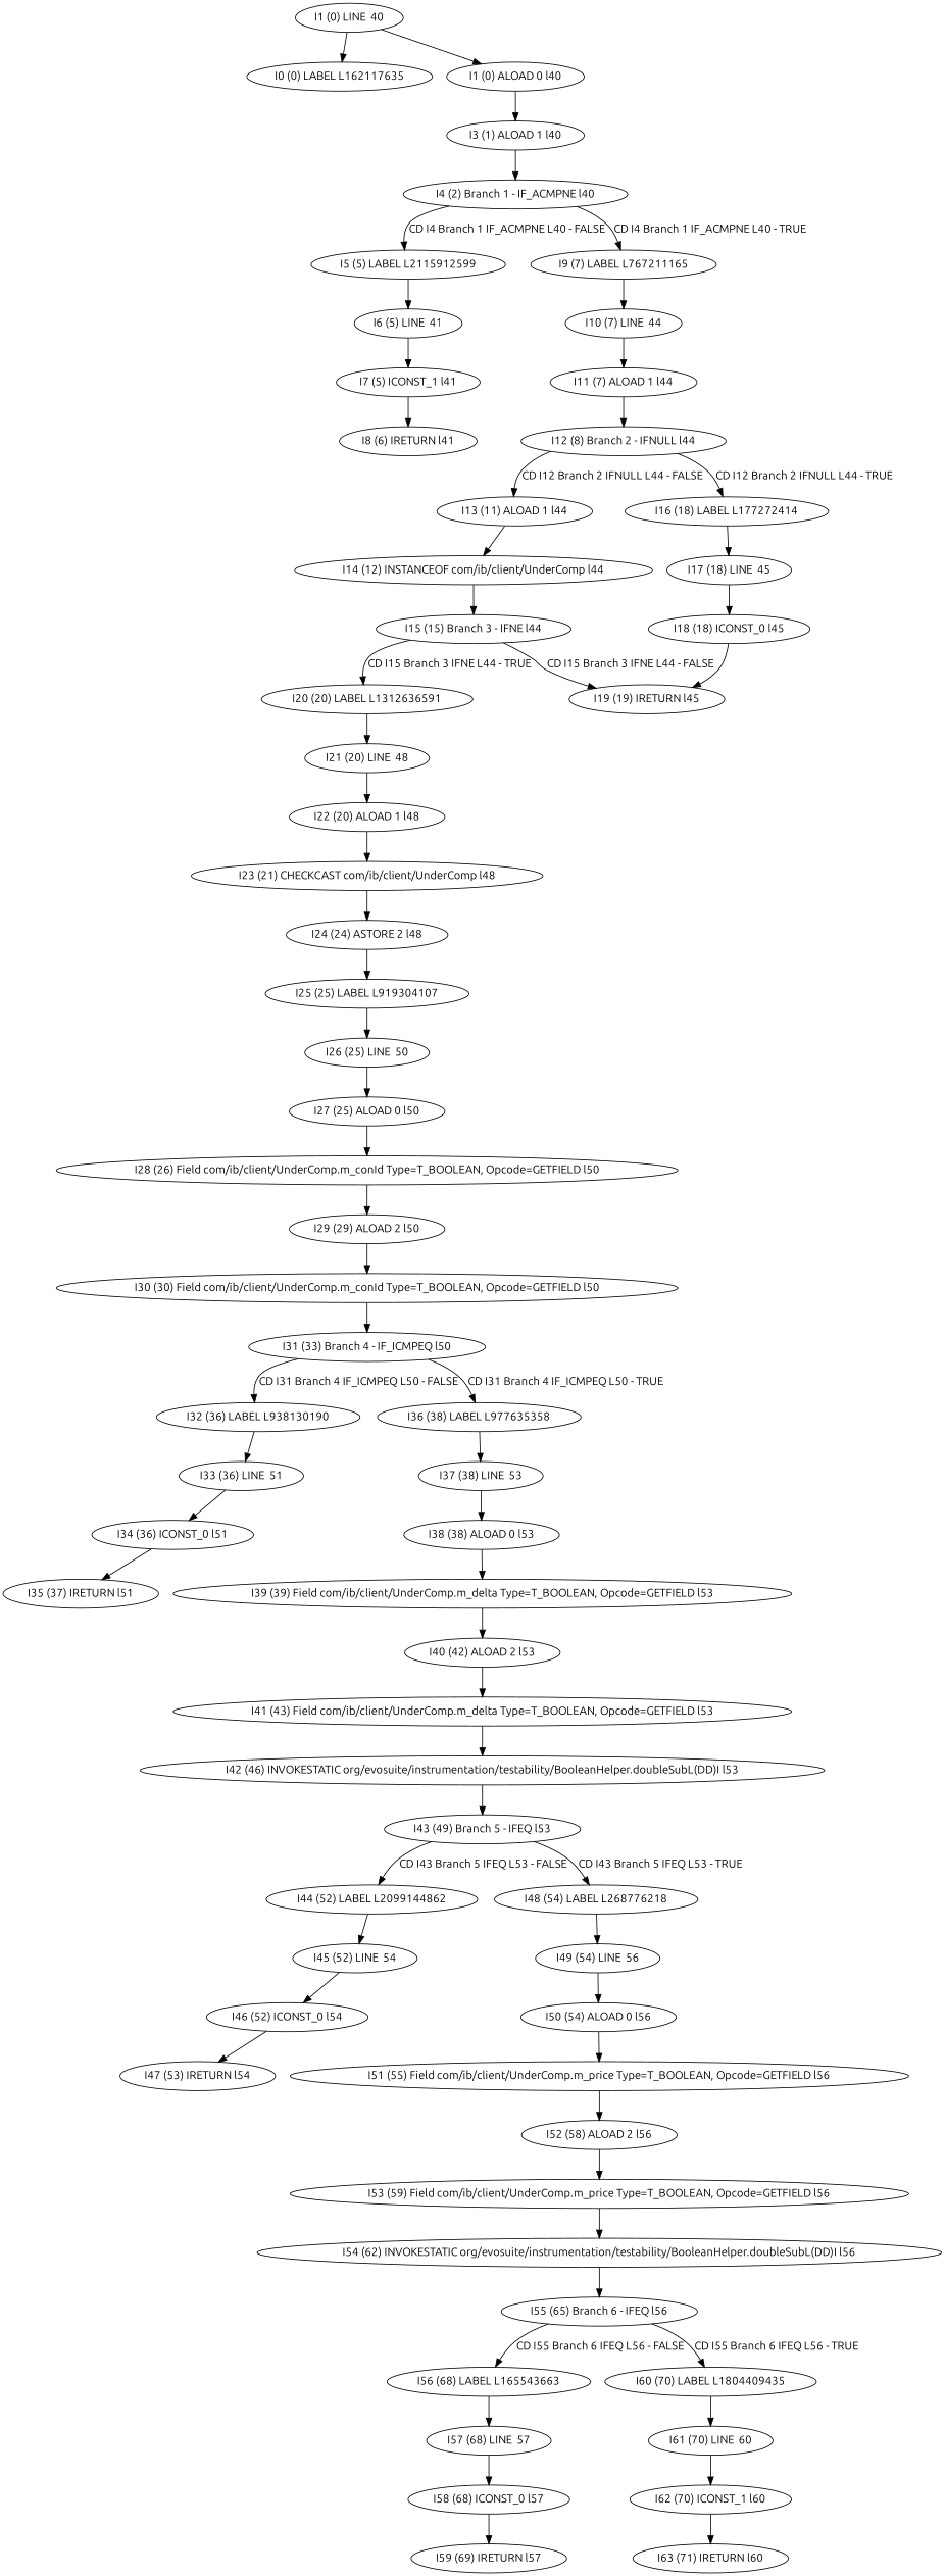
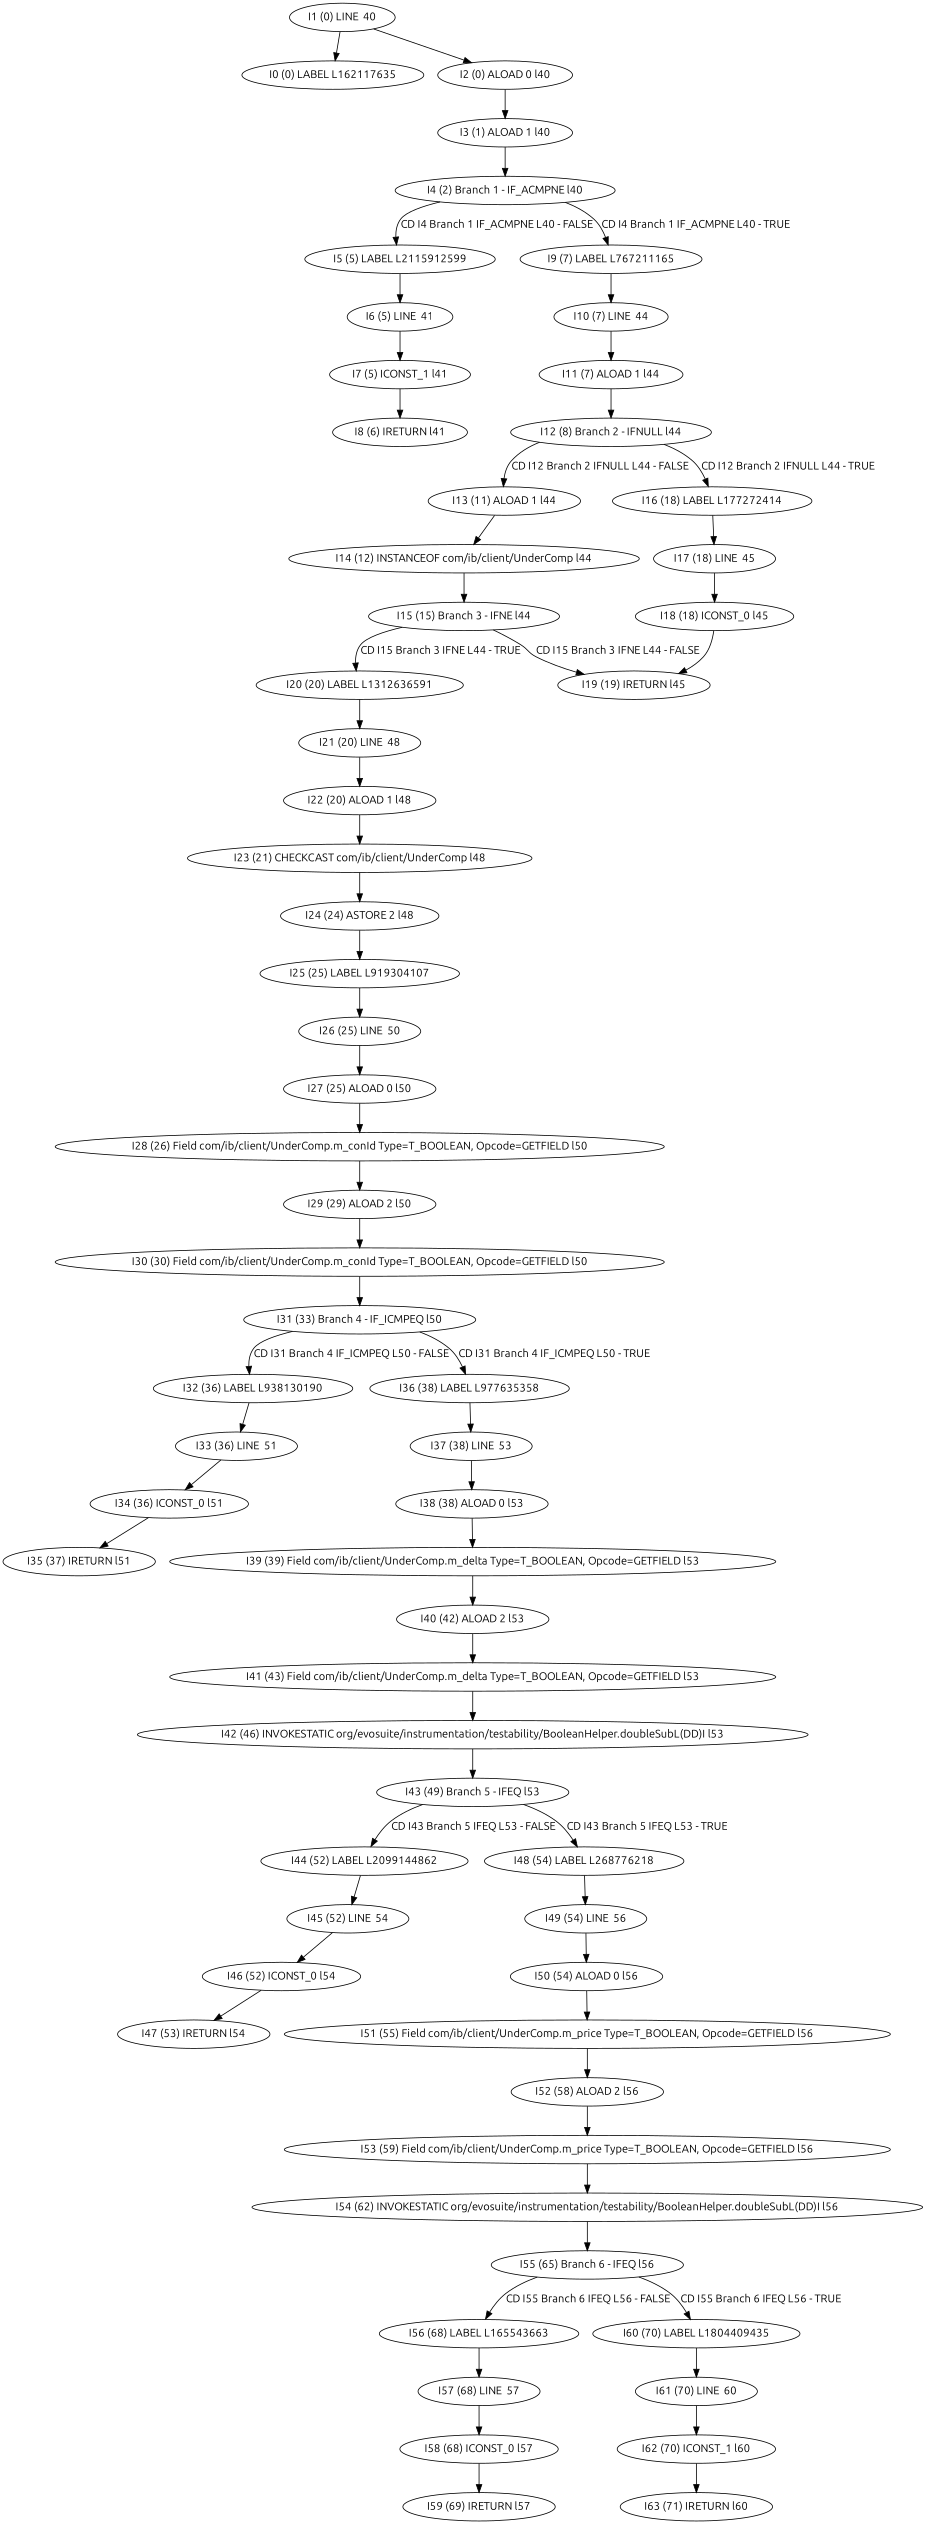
  digraph {
    fontname=Ubuntu
    node [fontname=Ubuntu]
    edge [fontname=Ubuntu]
    n1 [label="I0 (0) LABEL L162117635"]
    n2 [label="I1 (0) LINE  40"]
-   n3 [label="I1 (0) ALOAD 0 l40"]
+   n3 [label="I2 (0) ALOAD 0 l40"]
    n4 [label="I3 (1) ALOAD 1 l40"]
    n5 [label="I4 (2) Branch 1 - IF_ACMPNE l40"]
    n6 [label="I5 (5) LABEL L2115912599"]
    n7 [label="I9 (7) LABEL L767211165"]
    n8 [label="I6 (5) LINE  41"]
    n9 [label="I10 (7) LINE  44"]
    n10 [label="I7 (5) ICONST_1 l41"]
    n11 [label="I8 (6) IRETURN l41"]
    n12 [label="I11 (7) ALOAD 1 l44"]
    n13 [label="I12 (8) Branch 2 - IFNULL l44"]
    n14 [label="I13 (11) ALOAD 1 l44"]
    n15 [label="I16 (18) LABEL L177272414"]
    n16 [label="I14 (12) INSTANCEOF com/ib/client/UnderComp l44"]
    n17 [label="I17 (18) LINE  45"]
    n18 [label="I15 (15) Branch 3 - IFNE l44"]
    n19 [label="I20 (20) LABEL L1312636591"]
    n20 [label="I19 (19) IRETURN l45"]
    n21 [label="I21 (20) LINE  48"]
    n22 [label="I18 (18) ICONST_0 l45"]
    n23 [label="I22 (20) ALOAD 1 l48"]
    n24 [label="I23 (21) CHECKCAST com/ib/client/UnderComp l48"]
    n25 [label="I24 (24) ASTORE 2 l48"]
    n26 [label="I25 (25) LABEL L919304107"]
    n27 [label="I26 (25) LINE  50"]
    n28 [label="I27 (25) ALOAD 0 l50"]
    n29 [label="I28 (26) Field com/ib/client/UnderComp.m_conId Type=T_BOOLEAN, Opcode=GETFIELD l50"]
    n30 [label="I29 (29) ALOAD 2 l50"]
    n31 [label="I30 (30) Field com/ib/client/UnderComp.m_conId Type=T_BOOLEAN, Opcode=GETFIELD l50"]
    n32 [label="I31 (33) Branch 4 - IF_ICMPEQ l50"]
    n33 [label="I32 (36) LABEL L938130190"]
    n34 [label="I36 (38) LABEL L977635358"]
    n35 [label="I33 (36) LINE  51"]
    n36 [label="I37 (38) LINE  53"]
    n37 [label="I34 (36) ICONST_0 l51"]
    n38 [label="I35 (37) IRETURN l51"]
    n39 [label="I38 (38) ALOAD 0 l53"]
    n40 [label="I39 (39) Field com/ib/client/UnderComp.m_delta Type=T_BOOLEAN, Opcode=GETFIELD l53"]
    n41 [label="I40 (42) ALOAD 2 l53"]
    n42 [label="I41 (43) Field com/ib/client/UnderComp.m_delta Type=T_BOOLEAN, Opcode=GETFIELD l53"]
    n43 [label="I42 (46) INVOKESTATIC org/evosuite/instrumentation/testability/BooleanHelper.doubleSubL(DD)I l53"]
    n44 [label="I43 (49) Branch 5 - IFEQ l53"]
    n45 [label="I44 (52) LABEL L2099144862"]
    n46 [label="I48 (54) LABEL L268776218"]
    n47 [label="I45 (52) LINE  54"]
    n48 [label="I49 (54) LINE  56"]
    n49 [label="I46 (52) ICONST_0 l54"]
    n50 [label="I47 (53) IRETURN l54"]
    n51 [label="I50 (54) ALOAD 0 l56"]
    n52 [label="I51 (55) Field com/ib/client/UnderComp.m_price Type=T_BOOLEAN, Opcode=GETFIELD l56"]
    n53 [label="I52 (58) ALOAD 2 l56"]
    n54 [label="I53 (59) Field com/ib/client/UnderComp.m_price Type=T_BOOLEAN, Opcode=GETFIELD l56"]
    n55 [label="I54 (62) INVOKESTATIC org/evosuite/instrumentation/testability/BooleanHelper.doubleSubL(DD)I l56"]
    n56 [label="I55 (65) Branch 6 - IFEQ l56"]
    n57 [label="I56 (68) LABEL L165543663"]
    n58 [label="I60 (70) LABEL L1804409435"]
    n59 [label="I57 (68) LINE  57"]
    n60 [label="I61 (70) LINE  60"]
    n61 [label="I58 (68) ICONST_0 l57"]
    n62 [label="I59 (69) IRETURN l57"]
    n63 [label="I62 (70) ICONST_1 l60"]
    n64 [label="I63 (71) IRETURN l60"]
    n2 -> n1
    n2 -> n3
    n3 -> n4
    n4 -> n5
    n5 -> n6 [label="CD I4 Branch 1 IF_ACMPNE L40 - FALSE"]
    n5 -> n7 [label="CD I4 Branch 1 IF_ACMPNE L40 - TRUE"]
    n6 -> n8
    n7 -> n9
    n8 -> n10
    n9 -> n12
    n10 -> n11
    n12 -> n13
    n13 -> n14 [label="CD I12 Branch 2 IFNULL L44 - FALSE"]
    n13 -> n15 [label="CD I12 Branch 2 IFNULL L44 - TRUE"]
    n14 -> n16
    n15 -> n17
    n16 -> n18
    n17 -> n22
    n18 -> n19 [label="CD I15 Branch 3 IFNE L44 - TRUE"]
    n18 -> n20 [label="CD I15 Branch 3 IFNE L44 - FALSE"]
    n19 -> n21
    n21 -> n23
    n22 -> n20
    n23 -> n24
    n24 -> n25
    n25 -> n26
    n26 -> n27
    n27 -> n28
    n28 -> n29
    n29 -> n30
    n30 -> n31
    n31 -> n32
    n32 -> n33 [label="CD I31 Branch 4 IF_ICMPEQ L50 - FALSE"]
    n32 -> n34 [label="CD I31 Branch 4 IF_ICMPEQ L50 - TRUE"]
    n33 -> n35
    n34 -> n36
    n35 -> n37
    n36 -> n39
    n37 -> n38
    n39 -> n40
    n40 -> n41
    n41 -> n42
    n42 -> n43
    n43 -> n44
    n44 -> n45 [label="CD I43 Branch 5 IFEQ L53 - FALSE"]
    n44 -> n46 [label="CD I43 Branch 5 IFEQ L53 - TRUE"]
    n45 -> n47
    n46 -> n48
    n47 -> n49
    n48 -> n51
    n49 -> n50
    n51 -> n52
    n52 -> n53
    n53 -> n54
    n54 -> n55
    n55 -> n56
    n56 -> n57 [label="CD I55 Branch 6 IFEQ L56 - FALSE"]
    n56 -> n58 [label="CD I55 Branch 6 IFEQ L56 - TRUE"]
    n57 -> n59
    n58 -> n60
    n59 -> n61
    n60 -> n63
    n61 -> n62
    n63 -> n64
  }
